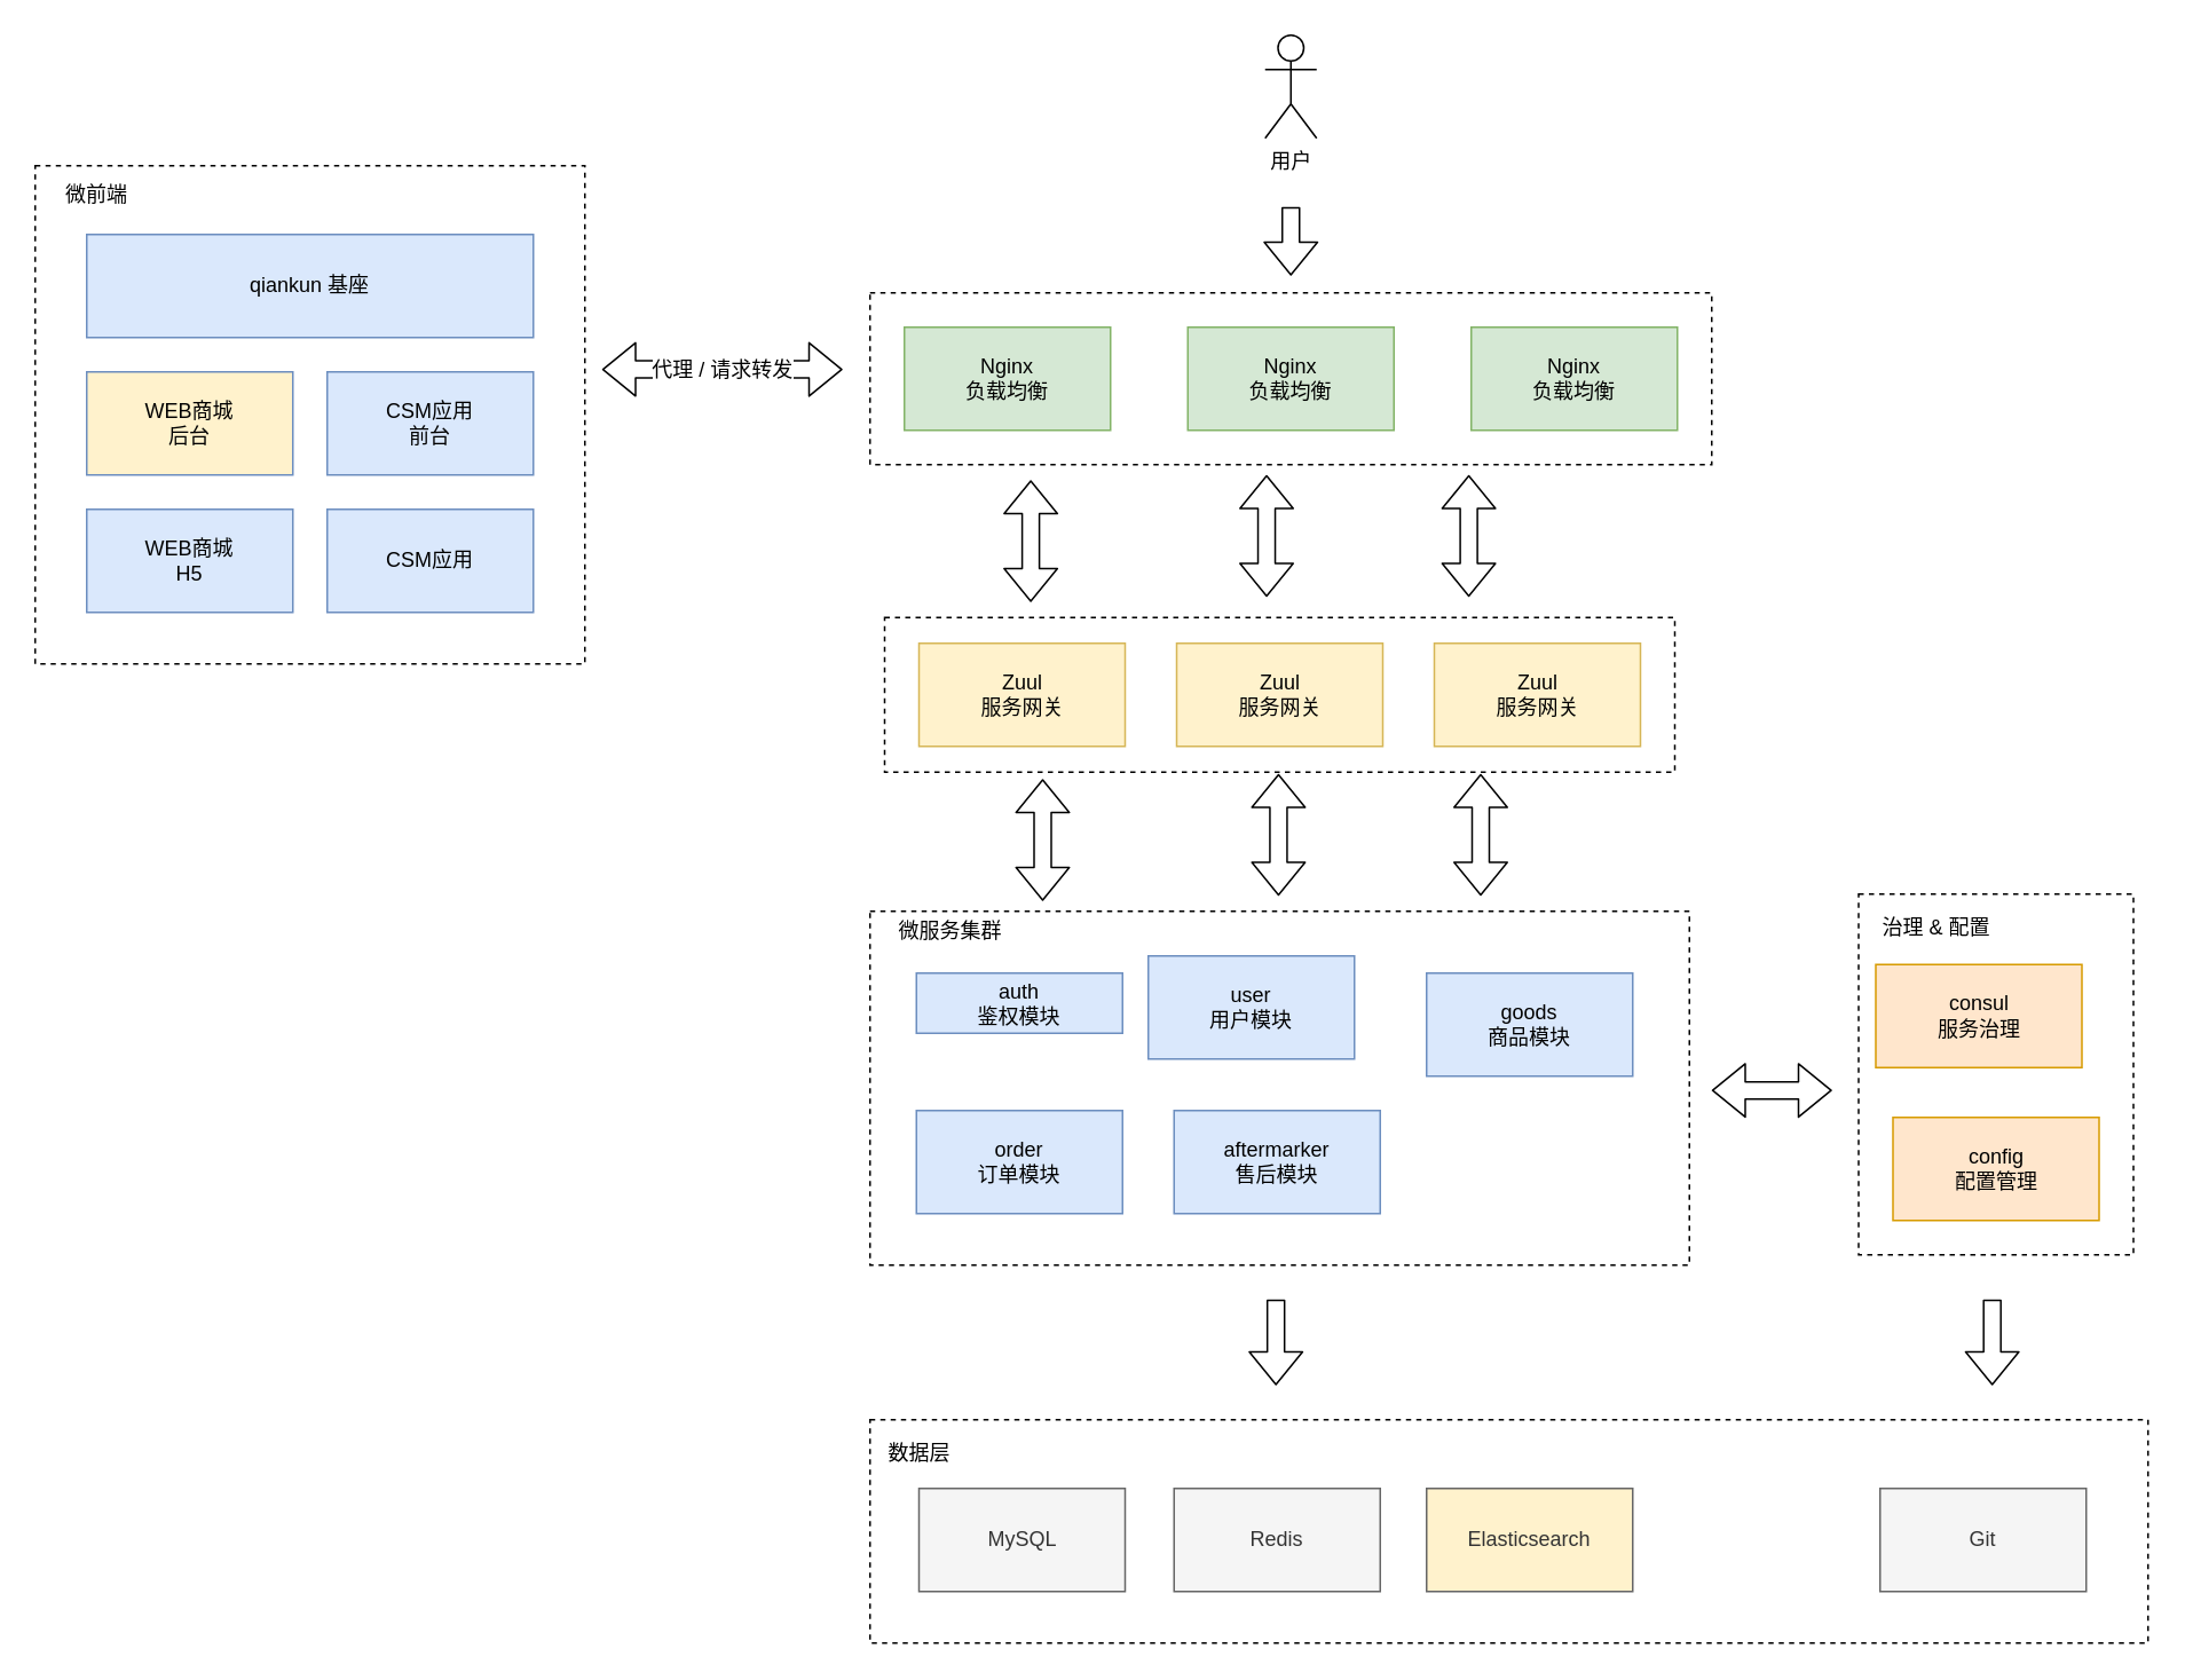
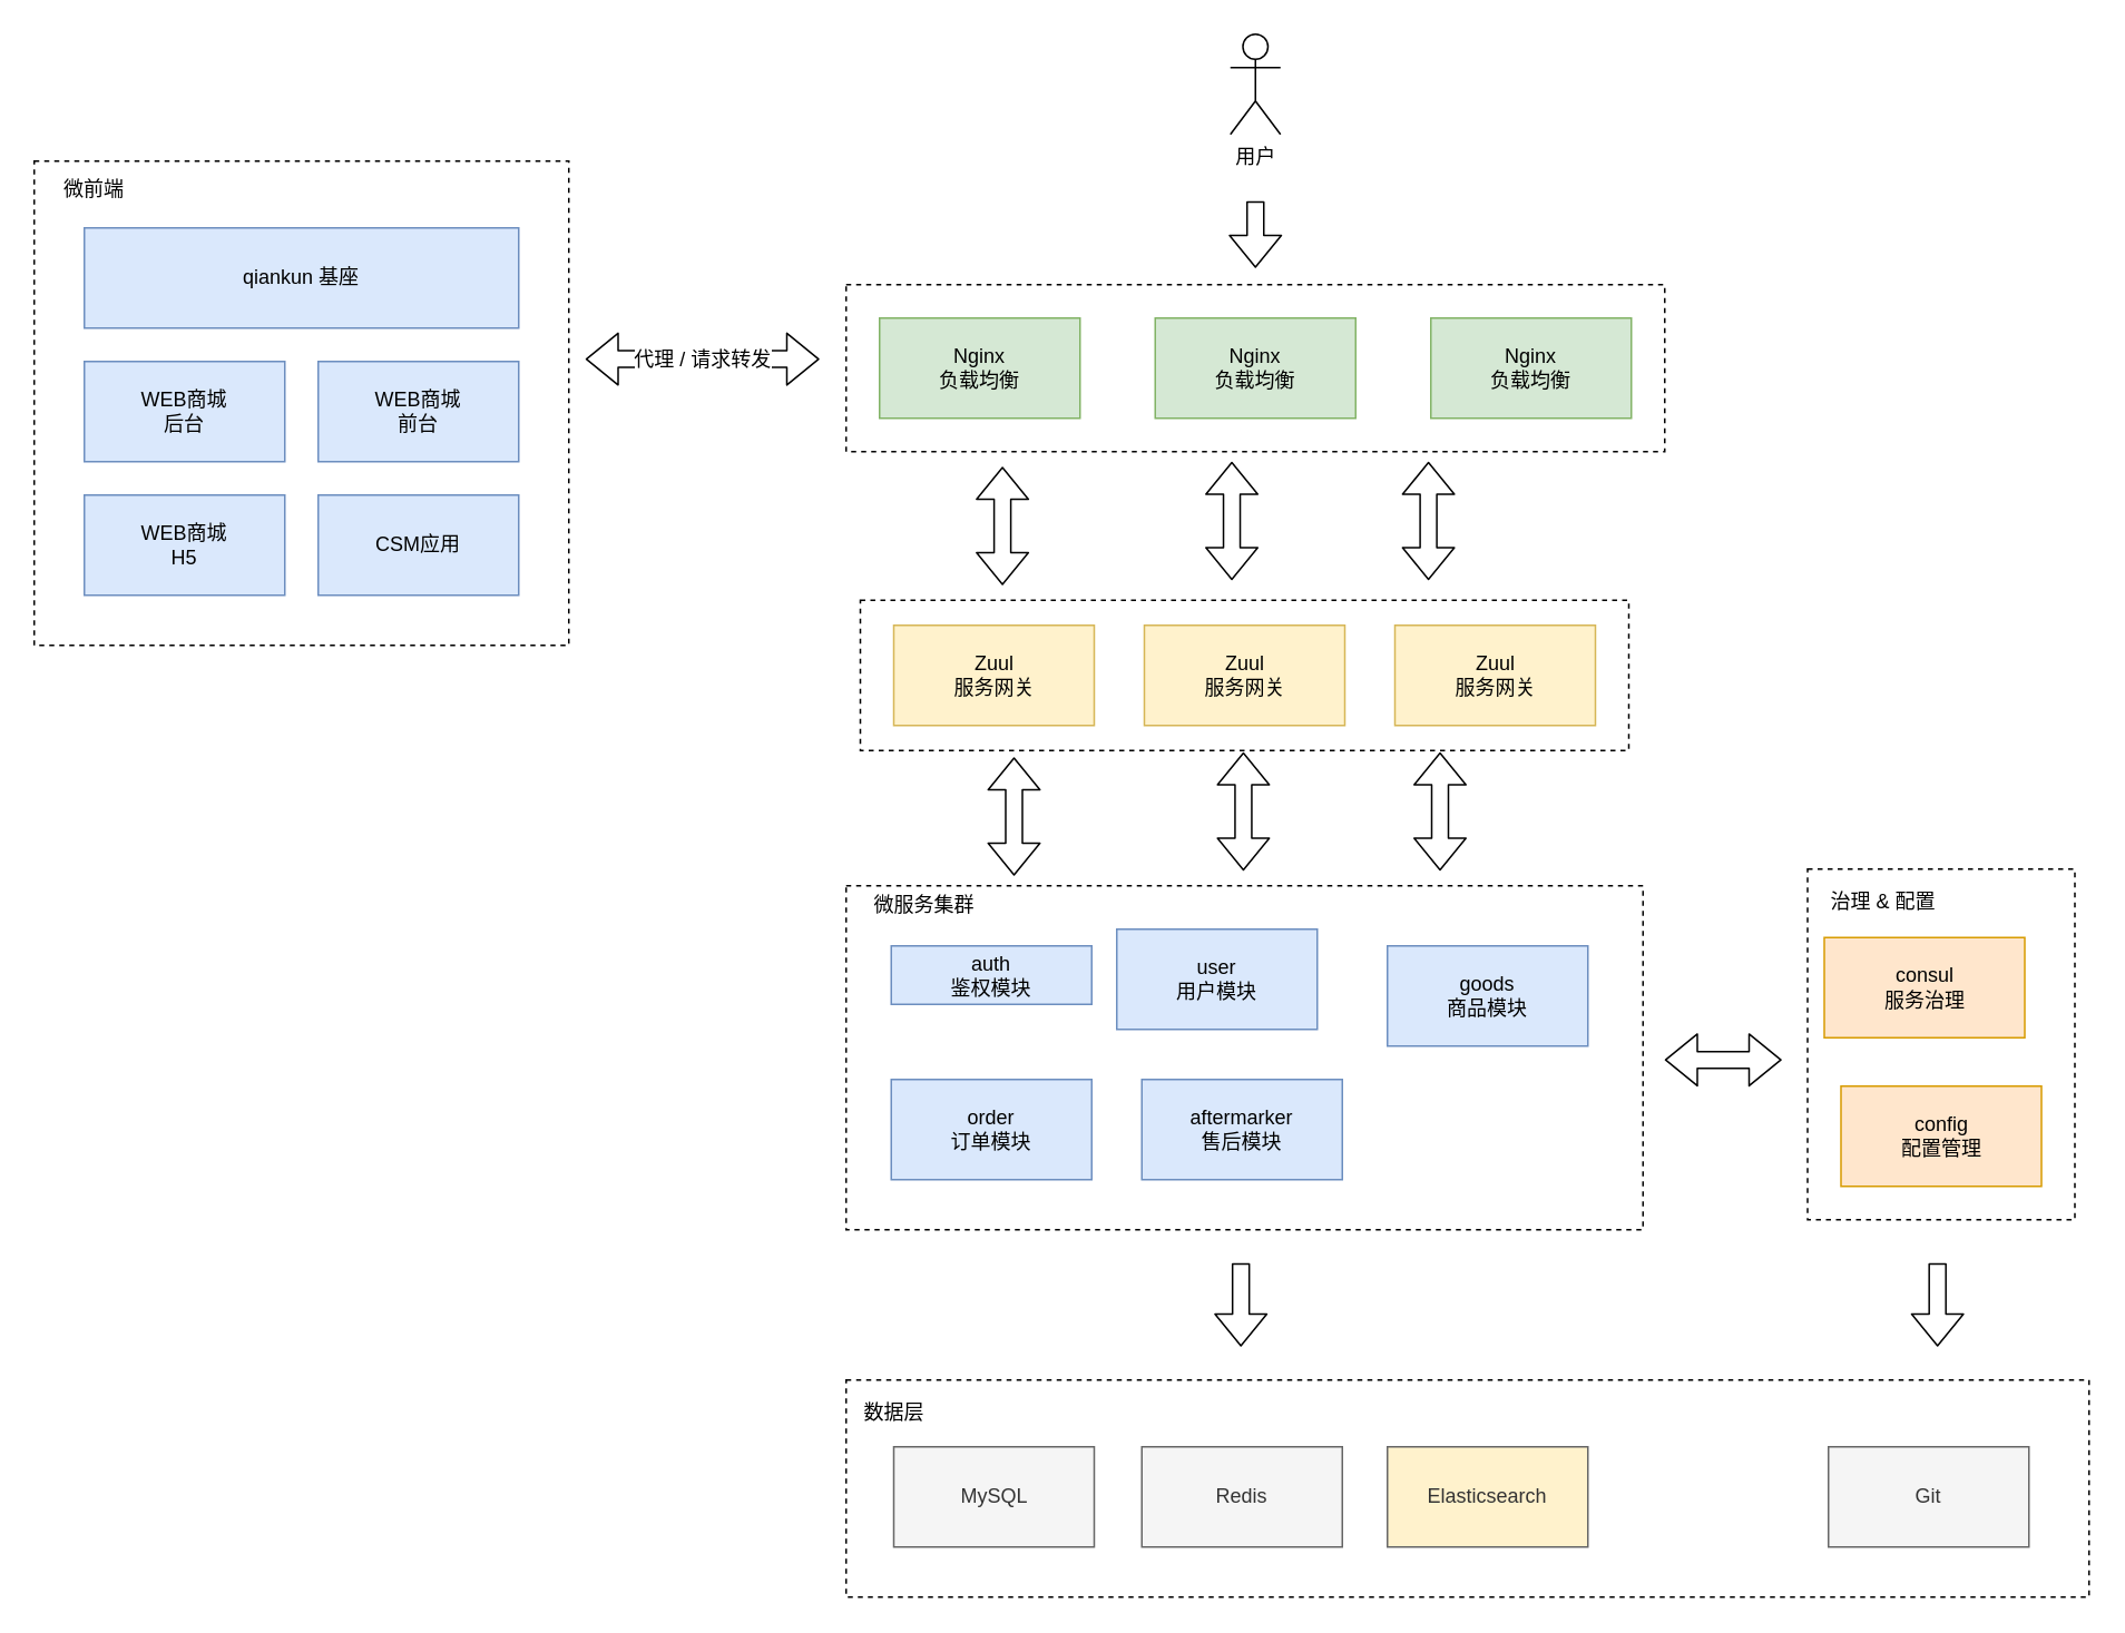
  <mxCell id="0" />
  <mxCell id="1" parent="0" />
  <mxCell id="2" value="用户" style="shape=umlActor;verticalLabelPosition=bottom;verticalAlign=top;html=1;outlineConnect=0;" vertex="1" parent="1"><mxGeometry x="736" y="20" width="30" height="60" as="geometry" /></mxCell>
  <mxCell id="3" value="" style="rounded=0;whiteSpace=wrap;html=1;dashed=1;" vertex="1" parent="1"><mxGeometry x="506" y="170" width="490" height="100" as="geometry" /></mxCell>
  <mxCell id="4" value="Nginx&lt;br&gt;负载均衡" style="rounded=0;whiteSpace=wrap;html=1;fillColor=#d5e8d4;strokeColor=#82b366;" vertex="1" parent="1"><mxGeometry x="526" y="190" width="120" height="60" as="geometry" /></mxCell>
  <mxCell id="5" value="Nginx&lt;br&gt;负载均衡" style="rounded=0;whiteSpace=wrap;html=1;fillColor=#d5e8d4;strokeColor=#82b366;" vertex="1" parent="1"><mxGeometry x="691" y="190" width="120" height="60" as="geometry" /></mxCell>
  <mxCell id="6" value="Nginx&lt;br&gt;负载均衡" style="rounded=0;whiteSpace=wrap;html=1;fillColor=#d5e8d4;strokeColor=#82b366;" vertex="1" parent="1"><mxGeometry x="856" y="190" width="120" height="60" as="geometry" /></mxCell>
  <mxCell id="7" value="" style="shape=flexArrow;endArrow=classic;html=1;" edge="1" parent="1"><mxGeometry width="50" height="50" relative="1" as="geometry"><mxPoint x="751" y="120" as="sourcePoint" /><mxPoint x="751" y="160" as="targetPoint" /></mxGeometry></mxCell>
  <mxCell id="8" value="" style="rounded=0;whiteSpace=wrap;html=1;dashed=1;" vertex="1" parent="1"><mxGeometry x="20" y="96" width="320" height="290" as="geometry" /></mxCell>
  <mxCell id="9" value="qiankun 基座" style="rounded=0;whiteSpace=wrap;html=1;fillColor=#dae8fc;strokeColor=#6c8ebf;" vertex="1" parent="1"><mxGeometry x="50" y="136" width="260" height="60" as="geometry" /></mxCell>
- <mxCell id="10" value="WEB商城&lt;br&gt;后台" style="rounded=0;whiteSpace=wrap;html=1;fillColor=#fff2cc;strokeColor=#6c8ebf;" vertex="1" parent="1"><mxGeometry x="50" y="216" width="120" height="60" as="geometry" /></mxCell>
- <mxCell id="11" value="CSM应用&lt;br&gt;前台" style="rounded=0;whiteSpace=wrap;html=1;fillColor=#dae8fc;strokeColor=#6c8ebf;" vertex="1" parent="1"><mxGeometry x="190" y="216" width="120" height="60" as="geometry" /></mxCell>
+ <mxCell id="10" value="WEB商城&lt;br&gt;后台" style="rounded=0;whiteSpace=wrap;html=1;fillColor=#dae8fc;strokeColor=#6c8ebf;" vertex="1" parent="1"><mxGeometry x="50" y="216" width="120" height="60" as="geometry" /></mxCell>
+ <mxCell id="11" value="WEB商城&lt;br&gt;前台" style="rounded=0;whiteSpace=wrap;html=1;fillColor=#dae8fc;strokeColor=#6c8ebf;" vertex="1" parent="1"><mxGeometry x="190" y="216" width="120" height="60" as="geometry" /></mxCell>
  <mxCell id="12" value="WEB商城&lt;br&gt;H5" style="rounded=0;whiteSpace=wrap;html=1;fillColor=#dae8fc;strokeColor=#6c8ebf;" vertex="1" parent="1"><mxGeometry x="50" y="296" width="120" height="60" as="geometry" /></mxCell>
  <mxCell id="13" value="CSM应用" style="rounded=0;whiteSpace=wrap;html=1;fillColor=#dae8fc;strokeColor=#6c8ebf;" vertex="1" parent="1"><mxGeometry x="190" y="296" width="120" height="60" as="geometry" /></mxCell>
  <mxCell id="14" value="微前端" style="text;html=1;strokeColor=none;fillColor=none;align=center;verticalAlign=middle;whiteSpace=wrap;rounded=0;" vertex="1" parent="1"><mxGeometry x="36" y="103" width="40" height="20" as="geometry" /></mxCell>
  <mxCell id="15" value="&lt;font style=&quot;font-size: 12px&quot;&gt;代理 / 请求转发&lt;/font&gt;" style="shape=flexArrow;endArrow=classic;startArrow=classic;html=1;" edge="1" parent="1"><mxGeometry width="100" height="100" relative="1" as="geometry"><mxPoint x="350" y="214.57" as="sourcePoint" /><mxPoint x="490" y="214.57" as="targetPoint" /></mxGeometry></mxCell>
  <mxCell id="16" value="" style="rounded=0;whiteSpace=wrap;html=1;dashed=1;" vertex="1" parent="1"><mxGeometry x="514.5" y="359" width="460" height="90" as="geometry" /></mxCell>
  <mxCell id="17" value="Zuul&lt;br&gt;服务网关" style="rounded=0;whiteSpace=wrap;html=1;fillColor=#fff2cc;strokeColor=#d6b656;" vertex="1" parent="1"><mxGeometry x="534.5" y="374" width="120" height="60" as="geometry" /></mxCell>
  <mxCell id="18" value="Zuul&lt;br&gt;服务网关" style="rounded=0;whiteSpace=wrap;html=1;fillColor=#fff2cc;strokeColor=#d6b656;" vertex="1" parent="1"><mxGeometry x="684.5" y="374" width="120" height="60" as="geometry" /></mxCell>
  <mxCell id="19" value="Zuul&lt;br&gt;服务网关" style="rounded=0;whiteSpace=wrap;html=1;fillColor=#fff2cc;strokeColor=#d6b656;" vertex="1" parent="1"><mxGeometry x="834.5" y="374" width="120" height="60" as="geometry" /></mxCell>
  <mxCell id="20" value="" style="rounded=0;whiteSpace=wrap;html=1;dashed=1;" vertex="1" parent="1"><mxGeometry x="506" y="530" width="477" height="206" as="geometry" /></mxCell>
  <mxCell id="21" value="user&lt;br&gt;用户模块" style="rounded=0;whiteSpace=wrap;html=1;fillColor=#dae8fc;strokeColor=#6c8ebf;" vertex="1" parent="1"><mxGeometry x="668" y="556" width="120" height="60" as="geometry" /></mxCell>
  <mxCell id="22" value="goods&lt;br&gt;商品模块" style="rounded=0;whiteSpace=wrap;html=1;fillColor=#dae8fc;strokeColor=#6c8ebf;" vertex="1" parent="1"><mxGeometry x="830" y="566" width="120" height="60" as="geometry" /></mxCell>
  <mxCell id="23" value="aftermarker&lt;br&gt;售后模块" style="rounded=0;whiteSpace=wrap;html=1;fillColor=#dae8fc;strokeColor=#6c8ebf;" vertex="1" parent="1"><mxGeometry x="683" y="646" width="120" height="60" as="geometry" /></mxCell>
  <mxCell id="24" value="order&lt;br&gt;订单模块" style="rounded=0;whiteSpace=wrap;html=1;fillColor=#dae8fc;strokeColor=#6c8ebf;" vertex="1" parent="1"><mxGeometry x="533" y="646" width="120" height="60" as="geometry" /></mxCell>
  <mxCell id="25" value="auth&lt;br&gt;鉴权模块" style="rounded=0;whiteSpace=wrap;html=1;fillColor=#dae8fc;strokeColor=#6c8ebf;" vertex="1" parent="1"><mxGeometry x="533" y="566" width="120" height="35" as="geometry" /></mxCell>
  <mxCell id="26" value="微服务集群" style="text;html=1;strokeColor=none;fillColor=none;align=center;verticalAlign=middle;whiteSpace=wrap;rounded=0;" vertex="1" parent="1"><mxGeometry x="508" y="532" width="90" height="20" as="geometry" /></mxCell>
  <mxCell id="27" value="" style="shape=flexArrow;endArrow=classic;startArrow=classic;html=1;" edge="1" parent="1"><mxGeometry width="100" height="100" relative="1" as="geometry"><mxPoint x="743.79" y="521" as="sourcePoint" /><mxPoint x="743.79" y="450" as="targetPoint" /></mxGeometry></mxCell>
  <mxCell id="28" value="" style="shape=flexArrow;endArrow=classic;startArrow=classic;html=1;" edge="1" parent="1"><mxGeometry width="100" height="100" relative="1" as="geometry"><mxPoint x="861.5" y="521" as="sourcePoint" /><mxPoint x="861.5" y="450" as="targetPoint" /></mxGeometry></mxCell>
  <mxCell id="29" value="" style="shape=flexArrow;endArrow=classic;startArrow=classic;html=1;" edge="1" parent="1"><mxGeometry width="100" height="100" relative="1" as="geometry"><mxPoint x="606.5" y="524" as="sourcePoint" /><mxPoint x="606.5" y="453" as="targetPoint" /></mxGeometry></mxCell>
  <mxCell id="30" value="" style="rounded=0;whiteSpace=wrap;html=1;dashed=1;" vertex="1" parent="1"><mxGeometry x="1081.5" y="520" width="160" height="210" as="geometry" /></mxCell>
  <mxCell id="31" value="治理 &amp;amp; 配置" style="text;html=1;strokeColor=none;fillColor=none;align=center;verticalAlign=middle;whiteSpace=wrap;rounded=0;" vertex="1" parent="1"><mxGeometry x="1081.5" y="530" width="90" height="20" as="geometry" /></mxCell>
  <mxCell id="32" value="consul&lt;br&gt;服务治理" style="rounded=0;whiteSpace=wrap;html=1;fillColor=#ffe6cc;strokeColor=#d79b00;" vertex="1" parent="1"><mxGeometry x="1091.5" y="561" width="120" height="60" as="geometry" /></mxCell>
  <mxCell id="33" value="config&lt;br&gt;配置管理" style="rounded=0;whiteSpace=wrap;html=1;fillColor=#ffe6cc;strokeColor=#d79b00;" vertex="1" parent="1"><mxGeometry x="1101.5" y="650" width="120" height="60" as="geometry" /></mxCell>
  <mxCell id="34" value="" style="shape=flexArrow;endArrow=classic;startArrow=classic;html=1;" edge="1" parent="1"><mxGeometry width="100" height="100" relative="1" as="geometry"><mxPoint x="996" y="634.29" as="sourcePoint" /><mxPoint x="1066" y="634.29" as="targetPoint" /></mxGeometry></mxCell>
  <mxCell id="35" value="" style="shape=flexArrow;endArrow=classic;startArrow=classic;html=1;" edge="1" parent="1"><mxGeometry width="100" height="100" relative="1" as="geometry"><mxPoint x="736.86" y="347" as="sourcePoint" /><mxPoint x="736.86" y="276" as="targetPoint" /></mxGeometry></mxCell>
  <mxCell id="36" value="" style="shape=flexArrow;endArrow=classic;startArrow=classic;html=1;" edge="1" parent="1"><mxGeometry width="100" height="100" relative="1" as="geometry"><mxPoint x="854.57" y="347" as="sourcePoint" /><mxPoint x="854.57" y="276" as="targetPoint" /></mxGeometry></mxCell>
  <mxCell id="37" value="" style="shape=flexArrow;endArrow=classic;startArrow=classic;html=1;" edge="1" parent="1"><mxGeometry width="100" height="100" relative="1" as="geometry"><mxPoint x="599.57" y="350" as="sourcePoint" /><mxPoint x="599.57" y="279" as="targetPoint" /></mxGeometry></mxCell>
  <mxCell id="38" value="" style="rounded=0;whiteSpace=wrap;html=1;dashed=1;" vertex="1" parent="1"><mxGeometry x="506" y="826" width="744" height="130" as="geometry" /></mxCell>
  <mxCell id="39" value="数据层" style="text;html=1;strokeColor=none;fillColor=none;align=center;verticalAlign=middle;whiteSpace=wrap;rounded=0;" vertex="1" parent="1"><mxGeometry x="514.5" y="836" width="40" height="20" as="geometry" /></mxCell>
  <mxCell id="40" value="MySQL" style="rounded=0;whiteSpace=wrap;html=1;fillColor=#f5f5f5;strokeColor=#666666;fontColor=#333333;" vertex="1" parent="1"><mxGeometry x="534.5" y="866" width="120" height="60" as="geometry" /></mxCell>
  <mxCell id="41" value="Redis" style="rounded=0;whiteSpace=wrap;html=1;fillColor=#f5f5f5;strokeColor=#666666;fontColor=#333333;" vertex="1" parent="1"><mxGeometry x="683" y="866" width="120" height="60" as="geometry" /></mxCell>
  <mxCell id="42" value="Elasticsearch" style="rounded=0;whiteSpace=wrap;html=1;fillColor=#fff2cc;strokeColor=#666666;fontColor=#333333;" vertex="1" parent="1"><mxGeometry x="830" y="866" width="120" height="60" as="geometry" /></mxCell>
  <mxCell id="43" value="Git" style="rounded=0;whiteSpace=wrap;html=1;fillColor=#f5f5f5;strokeColor=#666666;fontColor=#333333;" vertex="1" parent="1"><mxGeometry x="1094" y="866" width="120" height="60" as="geometry" /></mxCell>
  <mxCell id="44" value="" style="shape=flexArrow;endArrow=classic;html=1;" edge="1" parent="1"><mxGeometry width="50" height="50" relative="1" as="geometry"><mxPoint x="742.29" y="756" as="sourcePoint" /><mxPoint x="742.29" y="806" as="targetPoint" /></mxGeometry></mxCell>
  <mxCell id="45" value="" style="shape=flexArrow;endArrow=classic;html=1;" edge="1" parent="1"><mxGeometry width="50" height="50" relative="1" as="geometry"><mxPoint x="1159.29" y="756" as="sourcePoint" /><mxPoint x="1159.29" y="806" as="targetPoint" /></mxGeometry></mxCell>
